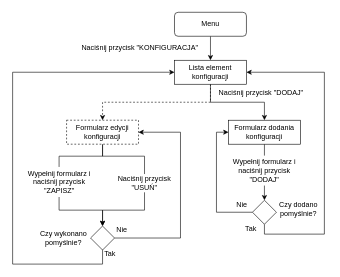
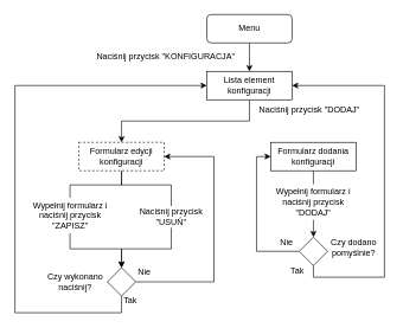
  <mxCell id="0" />
  <mxCell id="1" parent="0" />
  <mxCell id="2" style="edgeStyle=orthogonalEdgeStyle;rounded=0;orthogonalLoop=1;jettySize=auto;html=1;entryX=0.5;entryY=0;entryDx=0;entryDy=0;" edge="1" parent="1" source="3" target="6"><mxGeometry relative="1" as="geometry" /></mxCell>
  <mxCell id="3" value="Menu" style="whiteSpace=wrap;html=1;rounded=1;" vertex="1" parent="1"><mxGeometry x="290" y="20" width="120" height="40" as="geometry" /></mxCell>
- <mxCell id="4" style="edgeStyle=orthogonalEdgeStyle;rounded=0;orthogonalLoop=1;jettySize=auto;html=1;entryX=0.5;entryY=0;entryDx=0;entryDy=0;" edge="1" parent="1" source="6" target="9"><mxGeometry relative="1" as="geometry" /></mxCell>
- <mxCell id="5" style="edgeStyle=orthogonalEdgeStyle;rounded=0;orthogonalLoop=1;jettySize=auto;html=1;entryX=0.5;entryY=0;entryDx=0;entryDy=0;dashed=1;" edge="1" parent="1" source="6" target="12"><mxGeometry relative="1" as="geometry"><Array as="points"><mxPoint x="350" y="170" /><mxPoint x="170" y="170" /></Array></mxGeometry></mxCell>
+ <mxCell id="5" style="edgeStyle=orthogonalEdgeStyle;rounded=0;orthogonalLoop=1;jettySize=auto;html=1;entryX=0.5;entryY=0;entryDx=0;entryDy=0;" edge="1" parent="1" source="6" target="12"><mxGeometry relative="1" as="geometry"><Array as="points"><mxPoint x="350" y="170" /><mxPoint x="170" y="170" /></Array></mxGeometry></mxCell>
  <mxCell id="6" value="Lista element konfiguracji" style="rounded=0;whiteSpace=wrap;html=1;" vertex="1" parent="1"><mxGeometry x="290" y="100" width="120" height="40" as="geometry" /></mxCell>
  <mxCell id="7" value="Naciśnij przycisk &quot;KONFIGURACJA&quot;" style="text;html=1;strokeColor=none;fillColor=none;align=center;verticalAlign=middle;whiteSpace=wrap;rounded=0;" vertex="1" parent="1"><mxGeometry x="130" y="65" width="205" height="30" as="geometry" /></mxCell>
  <mxCell id="8" style="edgeStyle=orthogonalEdgeStyle;rounded=0;orthogonalLoop=1;jettySize=auto;html=1;entryX=0.5;entryY=0;entryDx=0;entryDy=0;" edge="1" parent="1" source="9" target="17"><mxGeometry relative="1" as="geometry"><mxPoint x="440" y="290" as="targetPoint" /></mxGeometry></mxCell>
  <mxCell id="9" value="Formularz dodania konfiguracji" style="rounded=0;whiteSpace=wrap;html=1;" vertex="1" parent="1"><mxGeometry x="380" y="200" width="120" height="40" as="geometry" /></mxCell>
  <mxCell id="10" style="edgeStyle=orthogonalEdgeStyle;rounded=0;orthogonalLoop=1;jettySize=auto;html=1;endArrow=none;endFill=0;" edge="1" parent="1" source="12" target="27"><mxGeometry relative="1" as="geometry"><Array as="points"><mxPoint x="170" y="260" /><mxPoint x="240" y="260" /></Array></mxGeometry></mxCell>
  <mxCell id="11" style="edgeStyle=orthogonalEdgeStyle;rounded=0;orthogonalLoop=1;jettySize=auto;html=1;endArrow=none;endFill=0;" edge="1" parent="1" source="12" target="25"><mxGeometry relative="1" as="geometry" /></mxCell>
  <mxCell id="12" value="Formularz edycji konfiguracji" style="rounded=0;whiteSpace=wrap;html=1;dashed=1;" vertex="1" parent="1"><mxGeometry x="110" y="200" width="120" height="40" as="geometry" /></mxCell>
  <mxCell id="13" value="Naciśnij przycisk &quot;DODAJ&quot;" style="text;html=1;strokeColor=none;fillColor=none;align=center;verticalAlign=middle;whiteSpace=wrap;rounded=0;" vertex="1" parent="1"><mxGeometry x="361.5" y="140" width="145" height="30" as="geometry" /></mxCell>
  <mxCell id="14" value="&lt;span&gt;Wypełnij formularz i naciśnij przycisk &quot;DODAJ&quot;&lt;/span&gt;" style="text;html=1;align=center;verticalAlign=middle;whiteSpace=wrap;rounded=0;fillColor=#ffffff;" vertex="1" parent="1"><mxGeometry x="380" y="259" width="120" height="50" as="geometry" /></mxCell>
  <mxCell id="15" style="edgeStyle=orthogonalEdgeStyle;rounded=0;orthogonalLoop=1;jettySize=auto;html=1;" edge="1" parent="1" source="17"><mxGeometry relative="1" as="geometry"><mxPoint x="380" y="220" as="targetPoint" /><Array as="points"><mxPoint x="360" y="353" /><mxPoint x="360" y="220" /></Array></mxGeometry></mxCell>
  <mxCell id="16" style="edgeStyle=orthogonalEdgeStyle;rounded=0;orthogonalLoop=1;jettySize=auto;html=1;entryX=1;entryY=0.5;entryDx=0;entryDy=0;" edge="1" parent="1" source="17" target="6"><mxGeometry relative="1" as="geometry"><Array as="points"><mxPoint x="440" y="390" /><mxPoint x="540" y="390" /><mxPoint x="540" y="120" /></Array></mxGeometry></mxCell>
  <mxCell id="17" value="" style="rhombus;whiteSpace=wrap;html=1;" vertex="1" parent="1"><mxGeometry x="420" y="333.5" width="40" height="40" as="geometry" /></mxCell>
  <mxCell id="18" value="Czy dodano pomyślnie?" style="text;html=1;strokeColor=none;fillColor=none;align=center;verticalAlign=middle;whiteSpace=wrap;rounded=0;" vertex="1" parent="1"><mxGeometry x="450" y="328" width="94" height="42" as="geometry" /></mxCell>
  <mxCell id="19" value="Nie" style="text;html=1;strokeColor=none;fillColor=none;align=center;verticalAlign=middle;whiteSpace=wrap;rounded=0;" vertex="1" parent="1"><mxGeometry x="380" y="328" width="45" height="25" as="geometry" /></mxCell>
  <mxCell id="20" value="Tak" style="text;html=1;strokeColor=none;fillColor=none;align=center;verticalAlign=middle;whiteSpace=wrap;rounded=0;" vertex="1" parent="1"><mxGeometry x="395" y="368" width="45" height="25" as="geometry" /></mxCell>
  <mxCell id="21" style="edgeStyle=orthogonalEdgeStyle;rounded=0;orthogonalLoop=1;jettySize=auto;html=1;entryX=0;entryY=0.5;entryDx=0;entryDy=0;" edge="1" parent="1" source="23" target="6"><mxGeometry relative="1" as="geometry"><Array as="points"><mxPoint x="170" y="440" /><mxPoint x="20" y="440" /><mxPoint x="20" y="120" /></Array></mxGeometry></mxCell>
  <mxCell id="22" style="edgeStyle=orthogonalEdgeStyle;rounded=0;orthogonalLoop=1;jettySize=auto;html=1;entryX=1;entryY=0.5;entryDx=0;entryDy=0;" edge="1" parent="1" source="23" target="12"><mxGeometry relative="1" as="geometry"><Array as="points"><mxPoint x="300" y="396" /><mxPoint x="300" y="220" /></Array></mxGeometry></mxCell>
  <mxCell id="23" value="" style="rhombus;whiteSpace=wrap;html=1;" vertex="1" parent="1"><mxGeometry x="150" y="376.5" width="40" height="40" as="geometry" /></mxCell>
  <mxCell id="24" style="edgeStyle=orthogonalEdgeStyle;rounded=0;orthogonalLoop=1;jettySize=auto;html=1;exitX=0.5;exitY=1;exitDx=0;exitDy=0;entryX=0.5;entryY=0;entryDx=0;entryDy=0;" edge="1" parent="1" source="25" target="23"><mxGeometry relative="1" as="geometry"><Array as="points"><mxPoint x="97" y="350" /><mxPoint x="170" y="350" /></Array></mxGeometry></mxCell>
  <mxCell id="25" value="&lt;span&gt;Wypełnij formularz i naciśnij przycisk &quot;ZAPISZ&quot;&lt;/span&gt;" style="text;html=1;align=center;verticalAlign=middle;whiteSpace=wrap;rounded=0;fillColor=#ffffff;" vertex="1" parent="1"><mxGeometry x="37.5" y="278" width="120" height="50" as="geometry" /></mxCell>
  <mxCell id="26" style="edgeStyle=orthogonalEdgeStyle;rounded=0;orthogonalLoop=1;jettySize=auto;html=1;exitX=0.5;exitY=1;exitDx=0;exitDy=0;entryX=0.5;entryY=0;entryDx=0;entryDy=0;" edge="1" parent="1" source="27" target="23"><mxGeometry relative="1" as="geometry"><Array as="points"><mxPoint x="240" y="350" /><mxPoint x="170" y="350" /></Array></mxGeometry></mxCell>
  <mxCell id="27" value="&lt;span&gt;Naciśnij przycisk &quot;USUŃ&quot;&lt;/span&gt;" style="text;html=1;align=center;verticalAlign=middle;whiteSpace=wrap;rounded=0;fillColor=#ffffff;" vertex="1" parent="1"><mxGeometry x="190" y="290" width="100" height="30" as="geometry" /></mxCell>
- <mxCell id="28" value="Czy wykonano pomyślnie?" style="text;html=1;strokeColor=none;fillColor=none;align=center;verticalAlign=middle;whiteSpace=wrap;rounded=0;" vertex="1" parent="1"><mxGeometry x="58" y="374.5" width="94" height="42" as="geometry" /></mxCell>
+ <mxCell id="28" value="Czy wykonano naciśnij?" style="text;html=1;strokeColor=none;fillColor=none;align=center;verticalAlign=middle;whiteSpace=wrap;rounded=0;" vertex="1" parent="1"><mxGeometry x="58" y="374.5" width="94" height="42" as="geometry" /></mxCell>
  <mxCell id="29" value="Tak" style="text;html=1;strokeColor=none;fillColor=none;align=center;verticalAlign=middle;whiteSpace=wrap;rounded=0;" vertex="1" parent="1"><mxGeometry x="160" y="410" width="45" height="25" as="geometry" /></mxCell>
  <mxCell id="30" value="Nie" style="text;html=1;strokeColor=none;fillColor=none;align=center;verticalAlign=middle;whiteSpace=wrap;rounded=0;" vertex="1" parent="1"><mxGeometry x="180" y="370.5" width="45" height="25" as="geometry" /></mxCell>
